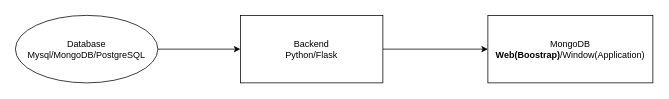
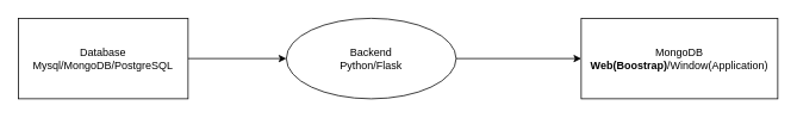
  <mxCell id="0" />
  <mxCell id="1" parent="0" />
  <mxCell id="2" style="edgeStyle=orthogonalEdgeStyle;rounded=0;orthogonalLoop=1;jettySize=auto;html=1;entryX=0;entryY=0.5;entryDx=0;entryDy=0;" edge="1" parent="1" source="3" target="4"><mxGeometry relative="1" as="geometry" /></mxCell>
- <mxCell id="3" value="Backend&lt;br&gt;Python/Flask" style="rounded=0;whiteSpace=wrap;html=1;" vertex="1" parent="1"><mxGeometry x="320" y="20" width="190" height="90" as="geometry" /></mxCell>
+ <mxCell id="3" value="Backend&lt;br&gt;Python/Flask" style="ellipse;whiteSpace=wrap;html=1;" vertex="1" parent="1"><mxGeometry x="320" y="20" width="190" height="90" as="geometry" /></mxCell>
  <mxCell id="4" value="MongoDB&lt;br&gt;&lt;b&gt;Web(Boostrap)&lt;/b&gt;/Window(Application)" style="rounded=0;whiteSpace=wrap;html=1;" vertex="1" parent="1"><mxGeometry x="650" y="20" width="220" height="90" as="geometry" /></mxCell>
  <mxCell id="5" style="edgeStyle=orthogonalEdgeStyle;rounded=0;orthogonalLoop=1;jettySize=auto;html=1;" edge="1" parent="1" source="6" target="3"><mxGeometry relative="1" as="geometry" /></mxCell>
- <mxCell id="6" value="Database&lt;br&gt;Mysql/MongoDB/PostgreSQL" style="ellipse;whiteSpace=wrap;html=1;" vertex="1" parent="1"><mxGeometry x="20" y="20" width="190" height="90" as="geometry" /></mxCell>
+ <mxCell id="6" value="Database&lt;br&gt;Mysql/MongoDB/PostgreSQL" style="rounded=0;whiteSpace=wrap;html=1;" vertex="1" parent="1"><mxGeometry x="20" y="20" width="190" height="90" as="geometry" /></mxCell>
